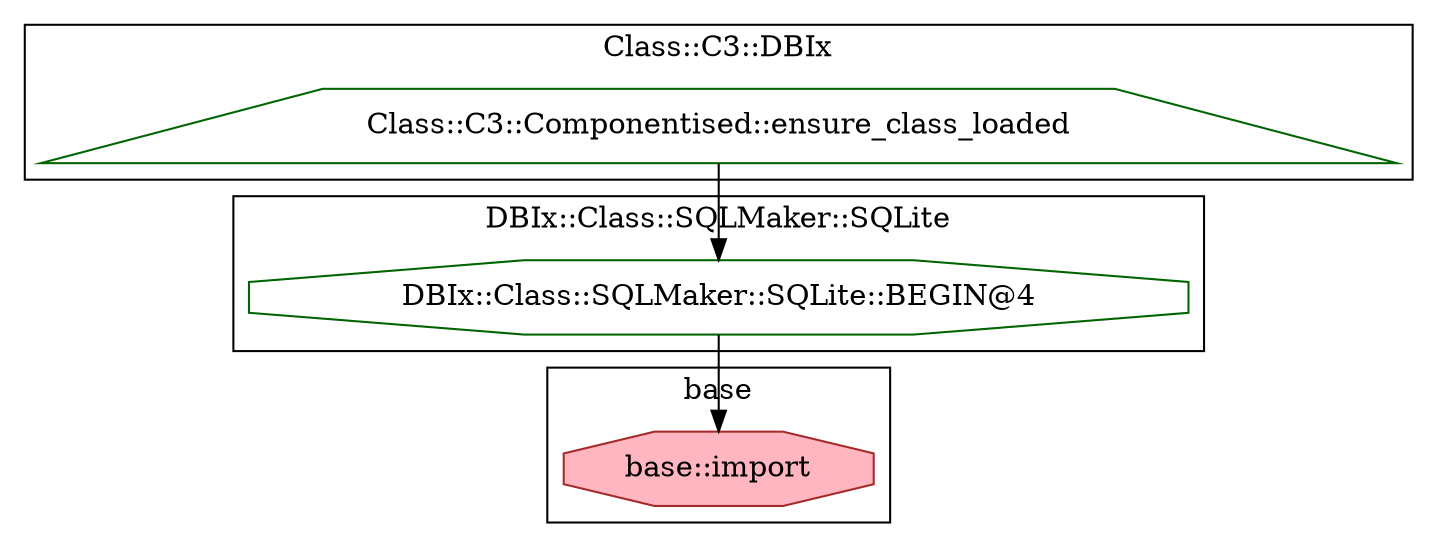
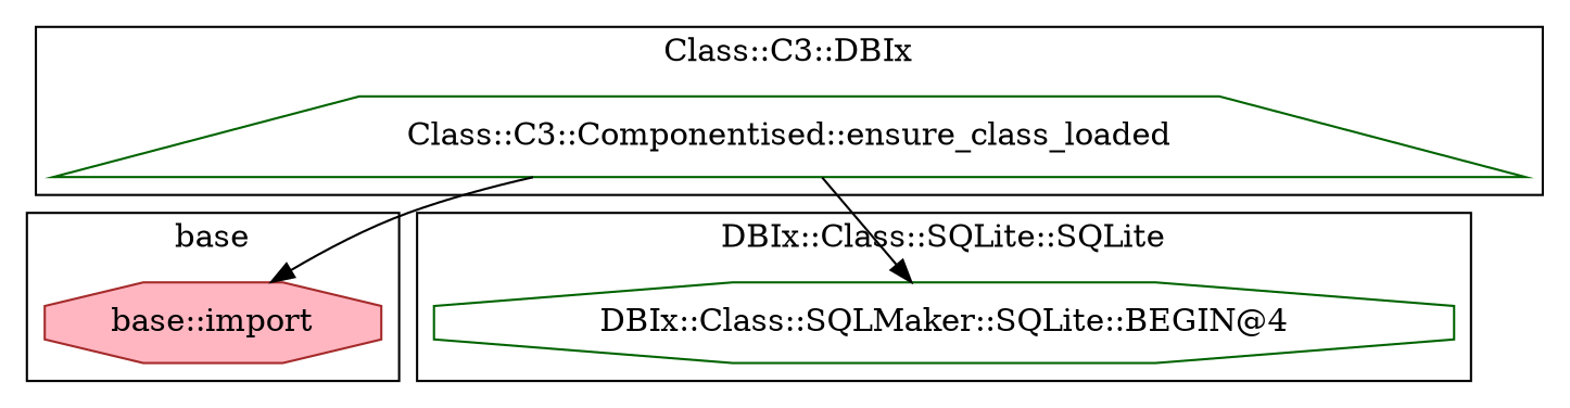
  digraph {
    node [color=darkgreen fillcolor=white shape=octagon style=filled]
    "Class::C3::Componentised::ensure_class_loaded" [shape=trapezium]
    "base::import" [color=brown fillcolor=lightpink]
    "DBIx::Class::SQLMaker::SQLite::BEGIN@4"
    subgraph cluster_1 {
      label="Class::C3::DBIx"
      "Class::C3::Componentised::ensure_class_loaded"
    }
    subgraph cluster_2 {
      label=base
      "base::import"
    }
    subgraph cluster_3 {
-     label="DBIx::Class::SQLMaker::SQLite"
+     label="DBIx::Class::SQLite::SQLite"
      "DBIx::Class::SQLMaker::SQLite::BEGIN@4"
    }
    "Class::C3::Componentised::ensure_class_loaded" -> "DBIx::Class::SQLMaker::SQLite::BEGIN@4"
-   "DBIx::Class::SQLMaker::SQLite::BEGIN@4" -> "base::import"
+   "Class::C3::Componentised::ensure_class_loaded" -> "base::import"
  }
